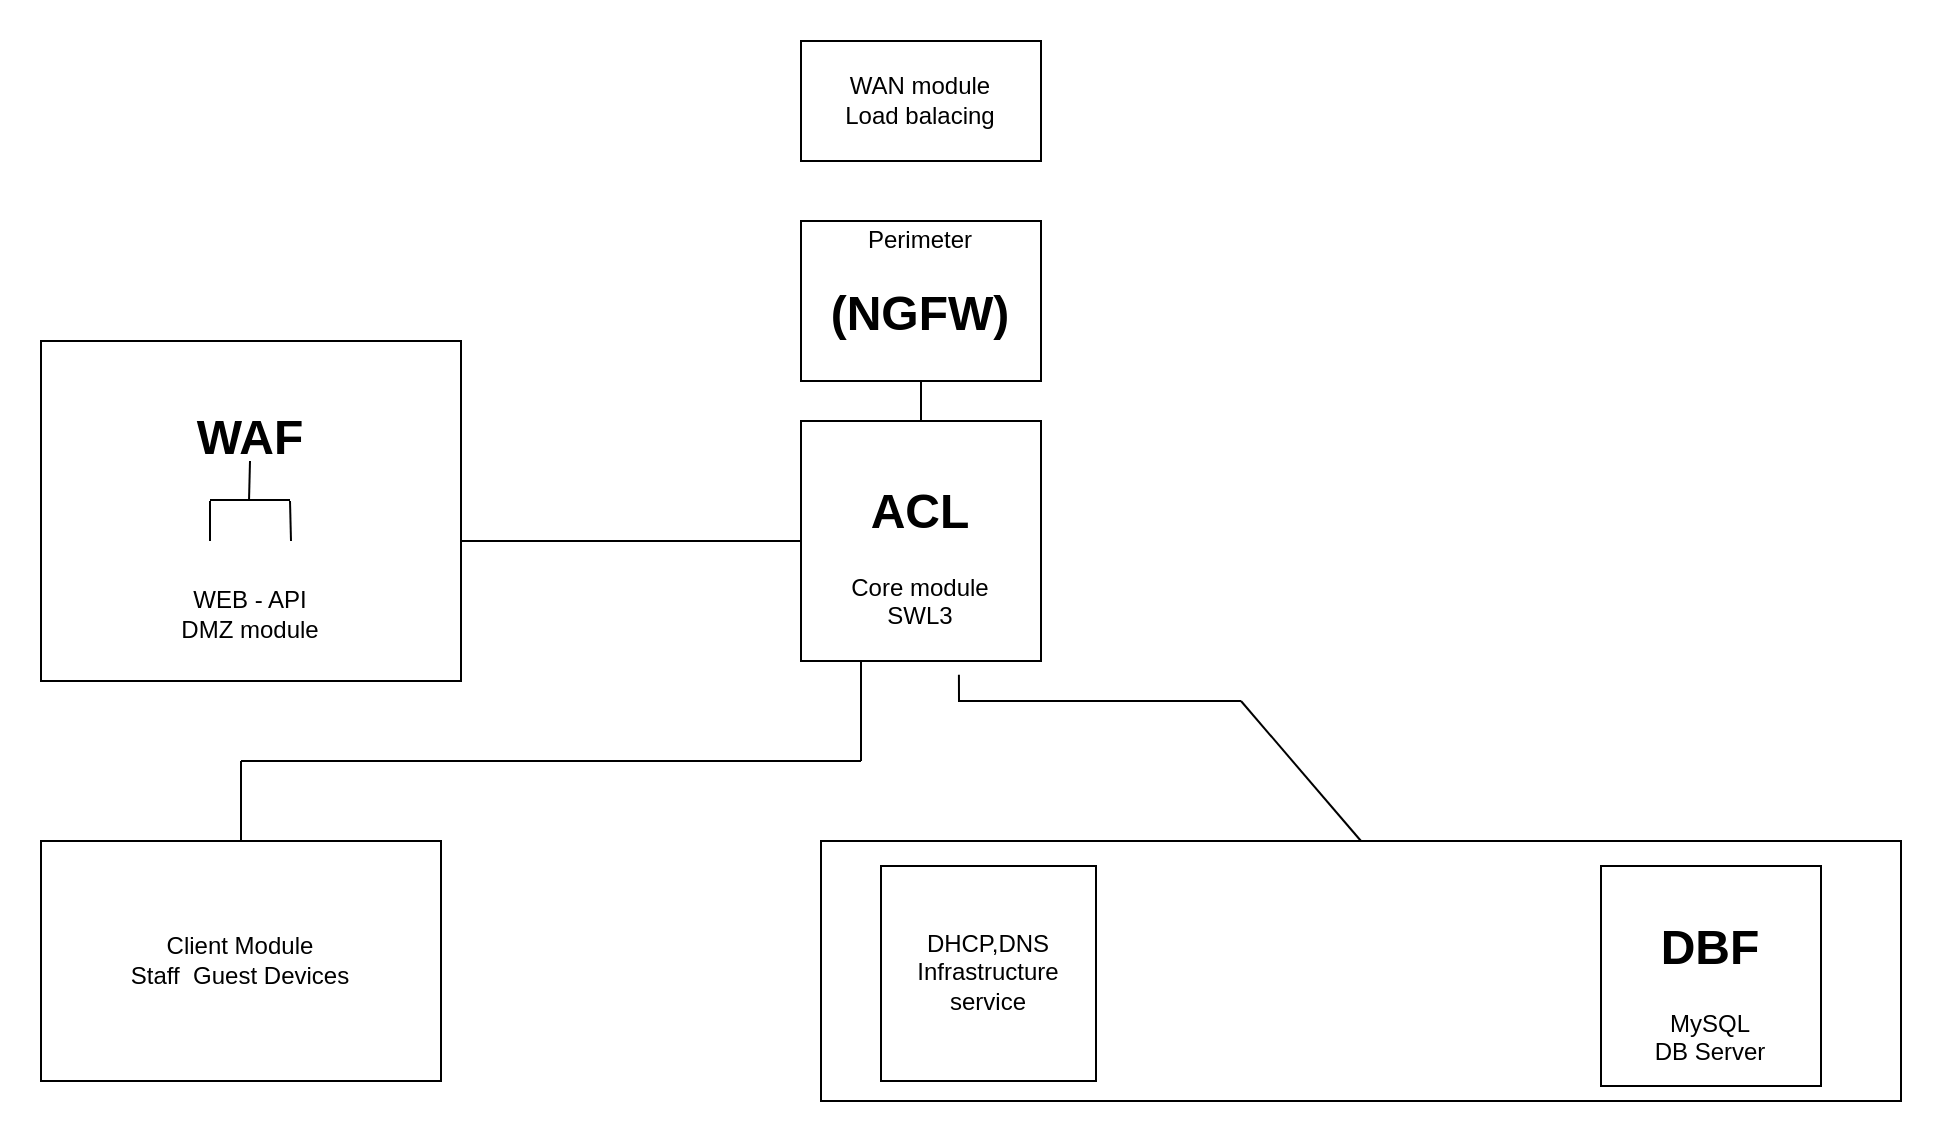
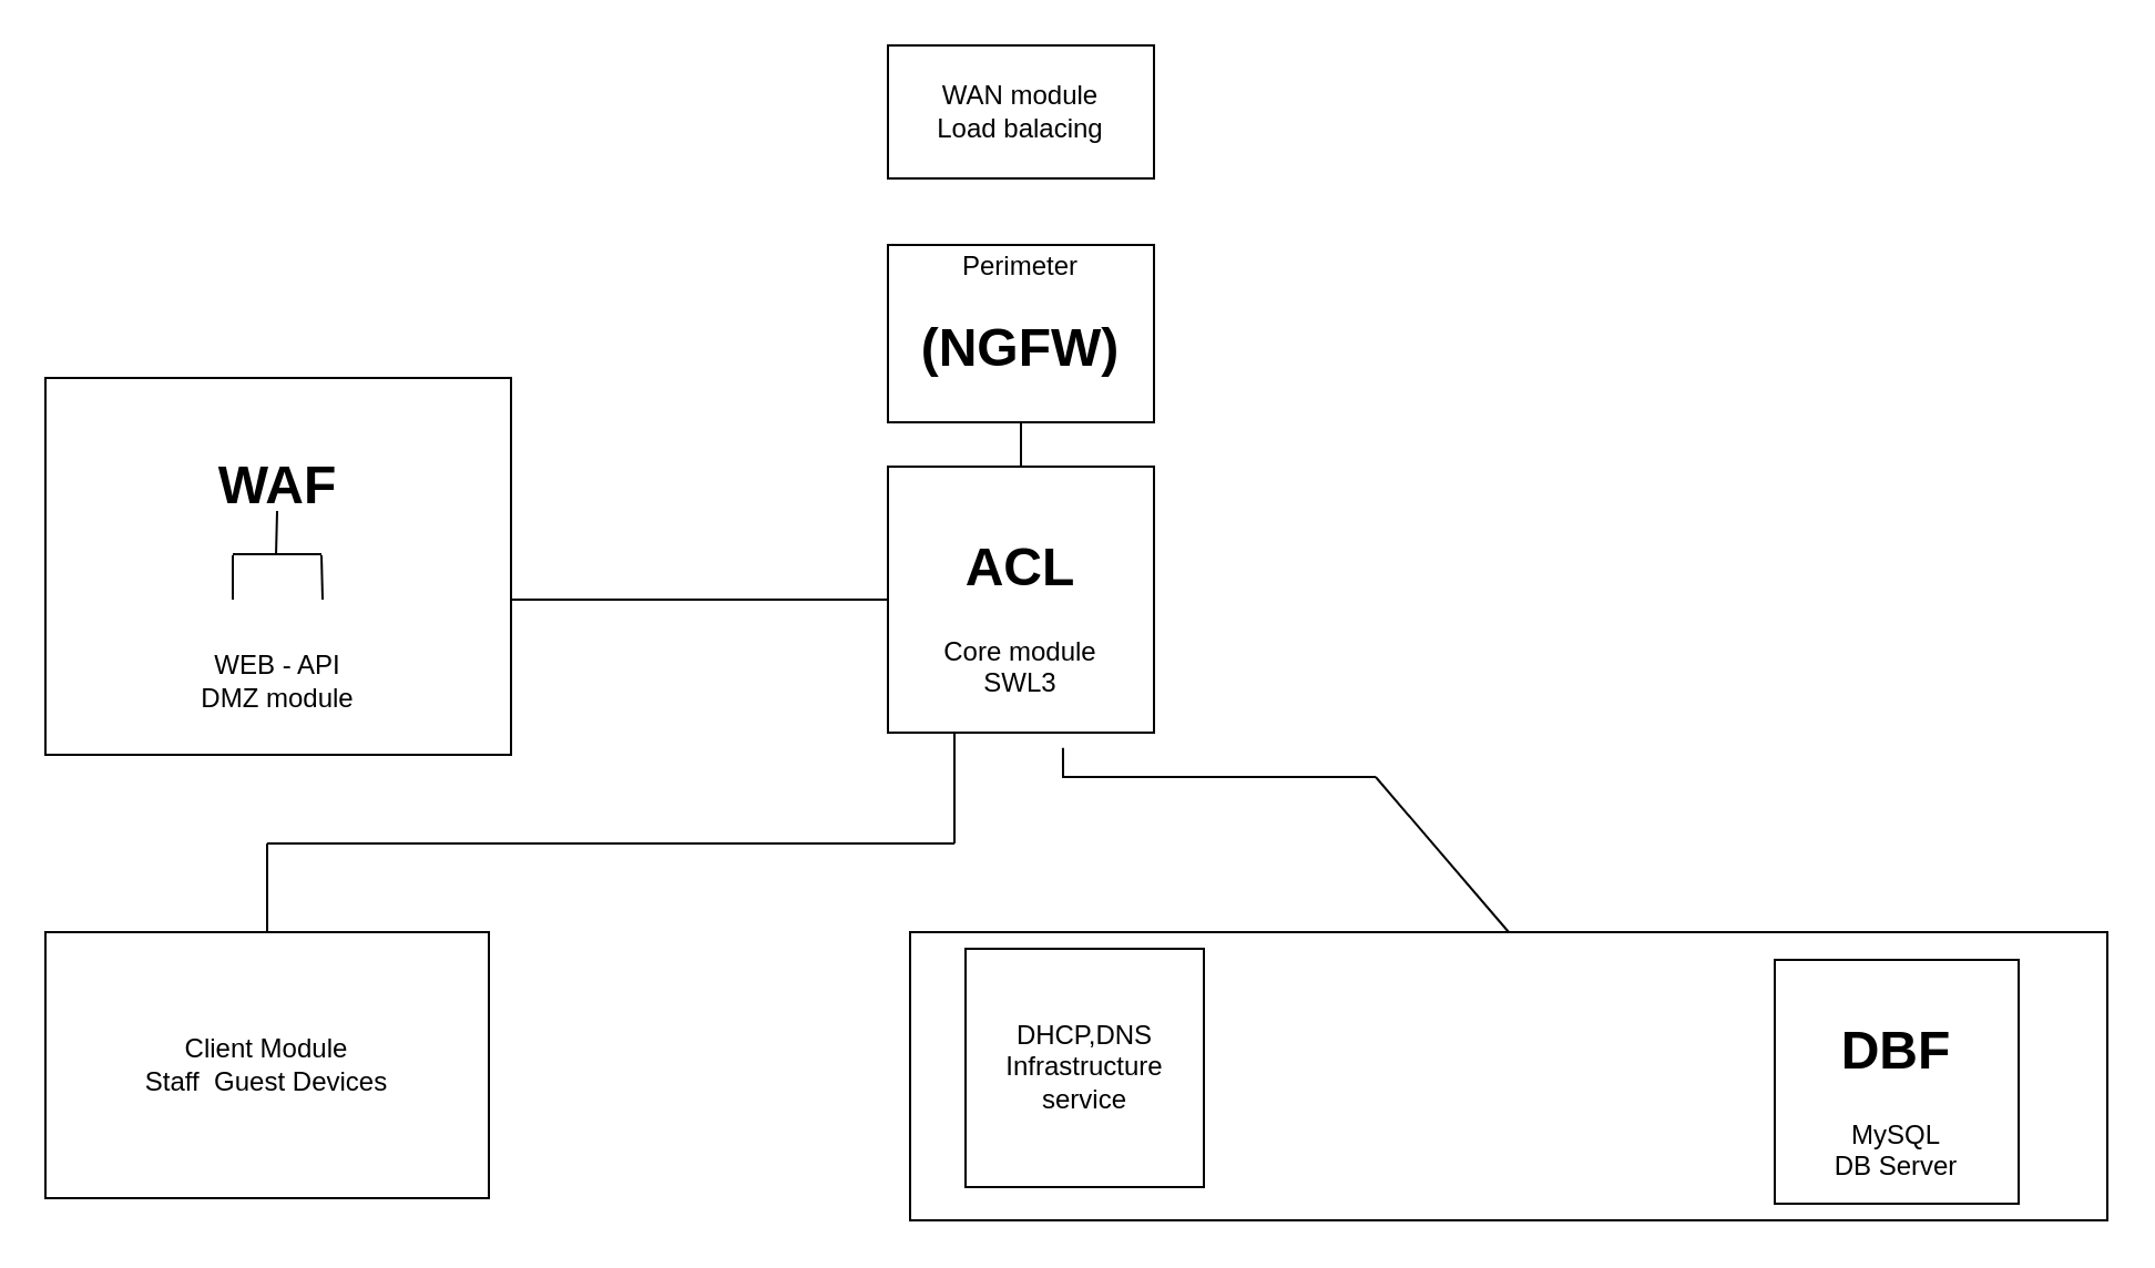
  <mxCell id="0" />
  <mxCell id="1" parent="0" />
  <mxCell id="2" value="WAN module&lt;br&gt;Load balacing" style="rounded=0;whiteSpace=wrap;html=1;" vertex="1" parent="1"><mxGeometry x="400" y="20" width="120" height="60" as="geometry" /></mxCell>
  <mxCell id="3" value="Perimeter&lt;br&gt;&lt;h1&gt;(NGFW)&lt;/h1&gt;" style="rounded=0;whiteSpace=wrap;html=1;" vertex="1" parent="1"><mxGeometry x="400" y="110" width="120" height="80" as="geometry" /></mxCell>
  <mxCell id="4" value="" style="rounded=0;whiteSpace=wrap;html=1;" vertex="1" parent="1"><mxGeometry x="410" y="420" width="540" height="130" as="geometry" /></mxCell>
  <mxCell id="5" value="Client Module&lt;br&gt;Staff&lt;span style=&quot;white-space: pre;&quot;&gt; &lt;/span&gt;&lt;span style=&quot;white-space: pre;&quot;&gt; &lt;/span&gt;Guest&lt;span style=&quot;white-space: pre;&quot;&gt; &lt;/span&gt;Devices" style="rounded=0;whiteSpace=wrap;html=1;" vertex="1" parent="1"><mxGeometry x="20" y="420" width="200" height="120" as="geometry" /></mxCell>
  <mxCell id="6" value="&lt;h1&gt;WAF&lt;/h1&gt;&lt;br&gt;&lt;br&gt;&lt;br&gt;WEB - API&lt;br&gt;DMZ module" style="rounded=0;whiteSpace=wrap;html=1;" vertex="1" parent="1"><mxGeometry x="20" y="170" width="210" height="170" as="geometry" /></mxCell>
  <mxCell id="7" value="&lt;h1&gt;ACL&lt;/h1&gt;Core module&lt;br&gt;SWL3" style="rounded=0;whiteSpace=wrap;html=1;" vertex="1" parent="1"><mxGeometry x="400" y="210" width="120" height="120" as="geometry" /></mxCell>
  <mxCell id="8" value="" style="endArrow=none;html=1;rounded=0;exitX=0;exitY=0.5;exitDx=0;exitDy=0;" edge="1" parent="1" source="7"><mxGeometry width="50" height="50" relative="1" as="geometry"><mxPoint x="480" y="390" as="sourcePoint" /><mxPoint x="230" y="270" as="targetPoint" /></mxGeometry></mxCell>
  <mxCell id="9" value="" style="endArrow=none;html=1;rounded=0;entryX=0.658;entryY=1.057;entryDx=0;entryDy=0;entryPerimeter=0;" edge="1" parent="1" target="7"><mxGeometry width="50" height="50" relative="1" as="geometry"><mxPoint x="620" y="350" as="sourcePoint" /><mxPoint x="250" y="290" as="targetPoint" /><Array as="points"><mxPoint x="479" y="350" /></Array></mxGeometry></mxCell>
  <mxCell id="10" value="" style="endArrow=none;html=1;rounded=0;entryX=0.5;entryY=0;entryDx=0;entryDy=0;" edge="1" parent="1" target="4"><mxGeometry width="50" height="50" relative="1" as="geometry"><mxPoint x="620" y="350" as="sourcePoint" /><mxPoint x="530" y="290" as="targetPoint" /></mxGeometry></mxCell>
  <mxCell id="11" value="" style="endArrow=none;html=1;rounded=0;exitX=0.5;exitY=0;exitDx=0;exitDy=0;entryX=0.5;entryY=1;entryDx=0;entryDy=0;" edge="1" parent="1" source="7" target="3"><mxGeometry width="50" height="50" relative="1" as="geometry"><mxPoint x="410" y="310" as="sourcePoint" /><mxPoint x="250" y="310" as="targetPoint" /></mxGeometry></mxCell>
  <mxCell id="12" value="" style="endArrow=none;html=1;rounded=0;entryX=0.25;entryY=1;entryDx=0;entryDy=0;" edge="1" parent="1" target="7"><mxGeometry width="50" height="50" relative="1" as="geometry"><mxPoint x="430" y="380" as="sourcePoint" /><mxPoint x="530" y="290" as="targetPoint" /></mxGeometry></mxCell>
  <mxCell id="13" value="" style="endArrow=none;html=1;rounded=0;" edge="1" parent="1"><mxGeometry width="50" height="50" relative="1" as="geometry"><mxPoint x="430" y="380" as="sourcePoint" /><mxPoint y="380" as="targetPoint" x="120" /></mxGeometry></mxCell>
  <mxCell id="14" value="" style="endArrow=none;html=1;rounded=0;" edge="1" parent="1" source="5"><mxGeometry width="50" height="50" relative="1" as="geometry"><mxPoint x="440" y="360" as="sourcePoint" /><mxPoint y="380" as="targetPoint" x="120" /></mxGeometry></mxCell>
- <mxCell id="15" value="DHCP,DNS&lt;br&gt;Infrastructure service" style="whiteSpace=wrap;html=1;aspect=fixed;" vertex="1" parent="1"><mxGeometry x="440" y="432.5" width="107.5" height="107.5" as="geometry" /></mxCell>
+ <mxCell id="15" value="DHCP,DNS&lt;br&gt;Infrastructure service" style="whiteSpace=wrap;html=1;aspect=fixed;" vertex="1" parent="1"><mxGeometry x="435" y="427.5" width="107.5" height="107.5" as="geometry" /></mxCell>
  <mxCell id="16" value="&lt;h1&gt;DBF&lt;/h1&gt;MySQL&lt;br&gt;DB Server" style="whiteSpace=wrap;html=1;aspect=fixed;" vertex="1" parent="1"><mxGeometry x="800" y="432.5" width="110" height="110" as="geometry" /></mxCell>
  <mxCell id="17" value="" style="endArrow=none;html=1;rounded=0;" edge="1" parent="1"><mxGeometry width="50" height="50" relative="1" as="geometry"><mxPoint x="124" y="250" as="sourcePoint" /><mxPoint x="124.5" y="230" as="targetPoint" /></mxGeometry></mxCell>
  <mxCell id="18" value="" style="endArrow=none;html=1;rounded=0;" edge="1" parent="1"><mxGeometry width="50" height="50" relative="1" as="geometry"><mxPoint x="144.5" y="249.5" as="sourcePoint" /><mxPoint x="104.5" y="249.5" as="targetPoint" /></mxGeometry></mxCell>
  <mxCell id="19" value="" style="endArrow=none;html=1;rounded=0;" edge="1" parent="1"><mxGeometry width="50" height="50" relative="1" as="geometry"><mxPoint x="104.5" y="270" as="sourcePoint" /><mxPoint x="104.5" y="250" as="targetPoint" /></mxGeometry></mxCell>
  <mxCell id="20" value="" style="endArrow=none;html=1;rounded=0;" edge="1" parent="1"><mxGeometry width="50" height="50" relative="1" as="geometry"><mxPoint x="145" y="270" as="sourcePoint" /><mxPoint x="144.5" y="250" as="targetPoint" /></mxGeometry></mxCell>
